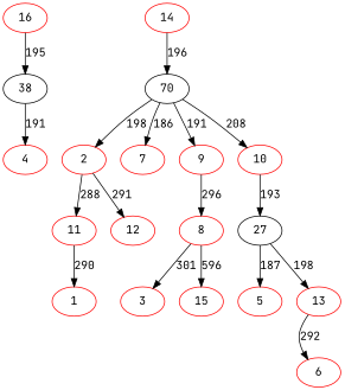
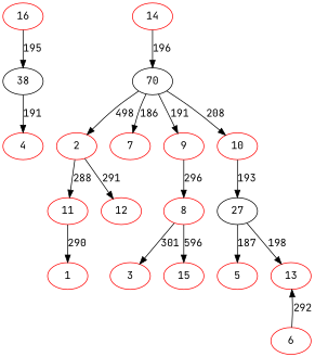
  digraph {
    fontname="JetBrains Mono"
    node [color=red fontname="JetBrains Mono"]
    edge [fontname="JetBrains Mono"]
    38 [color=black]
    16
    4
    70 [color=black]
    14
    2
    7
    9
    10
    11
    12
    8
    27 [color=black]
    1
    3
    15
    5
    13
    6
    38 -> 4 [label=191]
    16 -> 38 [label=195]
-   70 -> 2 [label=198]
+   70 -> 2 [label=498]
    70 -> 7 [label=186]
    70 -> 9 [label=191]
    70 -> 10 [label=208]
    14 -> 70 [label=196]
    2 -> 11 [label=288]
    2 -> 12 [label=291]
    9 -> 8 [label=296]
    10 -> 27 [label=193]
    11 -> 1 [label=290]
    8 -> 3 [label=301]
    8 -> 15 [label=596]
    27 -> 5 [label=187]
    27 -> 13 [label=198]
-   13 -> 6 [label=292]
+   6 -> 13 [label=292]
  }
